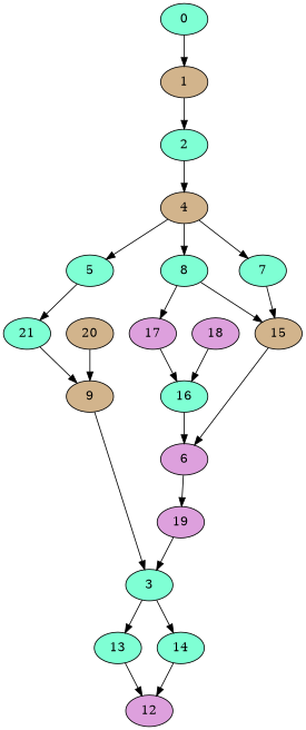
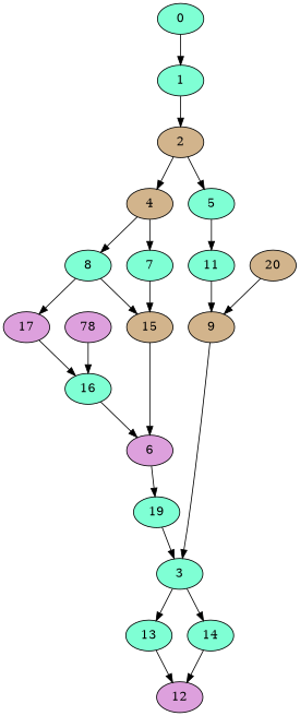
  digraph {
    "Duplicate states"=0
    GraphType=S_P
    "Max states in OPEN"=0
    Modes="120000ms; topo-ordered tasks, ; Pruning: task equivalence, fixed order ready list, ; F-value: ; Optimisation: best schedule length (SL) optimisation on equal, "
    NumberOfTasks=21
    "Pruned using list schedule length"=14113
    "States removed from OPEN"=0
    TargetSystem="Homogeneous-2"
    "Time to schedule (ms)"=494
    "Total idle time"=210
    "Total schedule length"=943
    "Total sequential time"=1610
    "Total states created"=36372
    node [Processor=0 Weight=89 fillcolor=aquamarine style=filled]
    edge [Weight=5]
    0 ["Finish time"=63 "Start time"=0 Weight=63]
-   1 ["Finish time"=126 "Start time"=63 Weight=63 fillcolor=tan]
-   2 ["Finish time"=151 "Start time"=126 Weight=25]
+   1 ["Finish time"=126 "Start time"=63 Weight=63]
+   2 ["Finish time"=151 "Start time"=126 Weight=25 fillcolor=tan]
    4 ["Finish time"=283 Processor=1 "Start time"=156 Weight=127 fillcolor=tan]
    5 ["Finish time"=252 "Start time"=151 Weight=101]
    8 ["Finish time"=448 Processor=1 "Start time"=321 Weight=127]
    7 ["Finish time"=455 "Start time"=379 Weight=76]
-   11 ["Finish time"=321 Processor=1 "Start time"=283 Weight=38 label=21]
+   11 ["Finish time"=321 Processor=1 "Start time"=283 Weight=38]
    17 ["Finish time"=511 Processor=1 "Start time"=448 Weight=63 fillcolor=plum]
    15 ["Finish time"=569 "Start time"=480 fillcolor=tan]
    9 ["Finish time"=772 "Start time"=683 fillcolor=tan]
    16 ["Finish time"=638 Processor=1 "Start time"=511 Weight=127]
-   18 ["Finish time"=480 "Start time"=455 Weight=25 fillcolor=plum]
+   18 ["Finish time"=480 "Start time"=455 Weight=25 fillcolor=plum label=78]
    6 ["Finish time"=727 Processor=1 "Start time"=638 fillcolor=plum]
    20 ["Finish time"=683 "Start time"=569 Weight=114 fillcolor=tan]
    3 ["Finish time"=816 Processor=1 "Start time"=778 Weight=38]
-   19 ["Finish time"=778 Processor=1 "Start time"=727 Weight=51 fillcolor=plum]
+   19 ["Finish time"=778 Processor=1 "Start time"=727 Weight=51]
    13 ["Finish time"=905 Processor=1 "Start time"=816]
    14 ["Finish time"=877 "Start time"=826 Weight=51]
    12 ["Finish time"=943 Processor=1 "Start time"=905 Weight=38 fillcolor=plum]
    0 -> 1
    1 -> 2 [Weight=8]
    2 -> 4
-   4 -> 5 [Weight=10]
+   2 -> 5 [Weight=10]
    4 -> 8 [Weight=10]
    4 -> 7
    5 -> 11
    8 -> 17 [Weight=3]
    8 -> 15 [Weight=7]
    7 -> 15 [Weight=8]
    11 -> 9 [Weight=9]
    17 -> 16 [Weight=7]
    15 -> 6 [Weight=6]
    9 -> 3 [Weight=4]
    16 -> 6
    18 -> 16 [Weight=6]
    6 -> 19 [Weight=10]
    20 -> 9 [Weight=7]
    3 -> 13 [Weight=4]
    3 -> 14 [Weight=10]
    19 -> 3
    13 -> 12 [Weight=7]
    14 -> 12 [Weight=8]
  }
